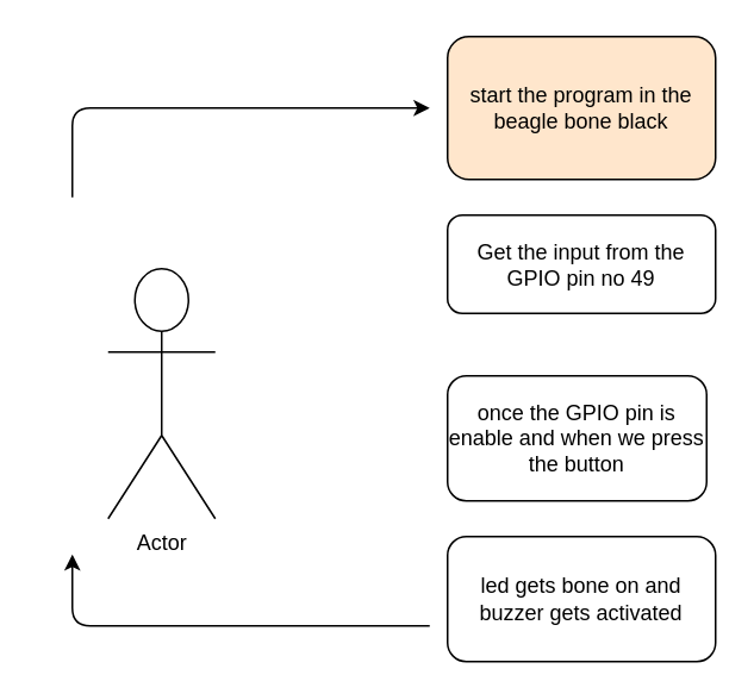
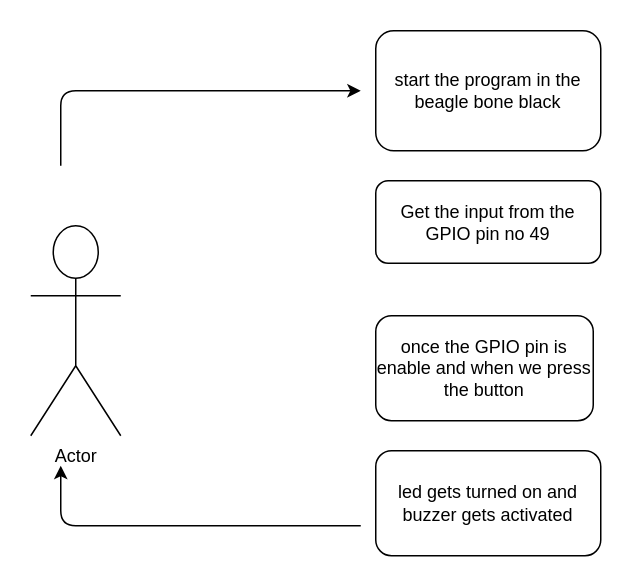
  <mxCell id="0" />
  <mxCell id="1" parent="0" />
- <mxCell id="2" value="Actor" style="shape=umlActor;verticalLabelPosition=bottom;verticalAlign=top;html=1;outlineConnect=0;" vertex="1" parent="1"><mxGeometry x="60" y="150" width="60" height="140" as="geometry" /></mxCell>
+ <mxCell id="2" value="Actor" style="shape=umlActor;verticalLabelPosition=bottom;verticalAlign=top;html=1;outlineConnect=0;" vertex="1" parent="1"><mxGeometry x="20" y="150" width="60" height="140" as="geometry" /></mxCell>
  <mxCell id="3" value="" style="endArrow=classic;html=1;" edge="1" parent="1"><mxGeometry width="50" height="50" relative="1" as="geometry"><mxPoint x="40" y="110" as="sourcePoint" /><mxPoint x="240" y="60" as="targetPoint" /><Array as="points"><mxPoint x="40" y="60" /></Array></mxGeometry></mxCell>
- <mxCell id="4" value="start the program in the beagle bone black" style="rounded=1;whiteSpace=wrap;html=1;fillColor=#ffe6cc;" vertex="1" parent="1"><mxGeometry x="250" y="20" width="150" height="80" as="geometry" /></mxCell>
+ <mxCell id="4" value="start the program in the beagle bone black" style="rounded=1;whiteSpace=wrap;html=1;" vertex="1" parent="1"><mxGeometry x="250" y="20" width="150" height="80" as="geometry" /></mxCell>
  <mxCell id="5" value="Get the input from the GPIO pin no 49" style="rounded=1;whiteSpace=wrap;html=1;" vertex="1" parent="1"><mxGeometry x="250" y="120" width="150" height="55" as="geometry" /></mxCell>
  <mxCell id="6" value="once the GPIO pin is enable and when we press the button" style="rounded=1;whiteSpace=wrap;html=1;" vertex="1" parent="1"><mxGeometry x="250" y="210" width="145" height="70" as="geometry" /></mxCell>
- <mxCell id="7" value="led gets bone on and buzzer gets activated" style="rounded=1;whiteSpace=wrap;html=1;" vertex="1" parent="1"><mxGeometry x="250" y="300" width="150" height="70" as="geometry" /></mxCell>
+ <mxCell id="7" value="led gets turned on and buzzer gets activated" style="rounded=1;whiteSpace=wrap;html=1;" vertex="1" parent="1"><mxGeometry x="250" y="300" width="150" height="70" as="geometry" /></mxCell>
  <mxCell id="8" value="" style="endArrow=classic;html=1;" edge="1" parent="1"><mxGeometry width="50" height="50" relative="1" as="geometry"><mxPoint x="240" y="350" as="sourcePoint" /><mxPoint x="40" y="310" as="targetPoint" /><Array as="points"><mxPoint x="40" y="350" /></Array></mxGeometry></mxCell>
